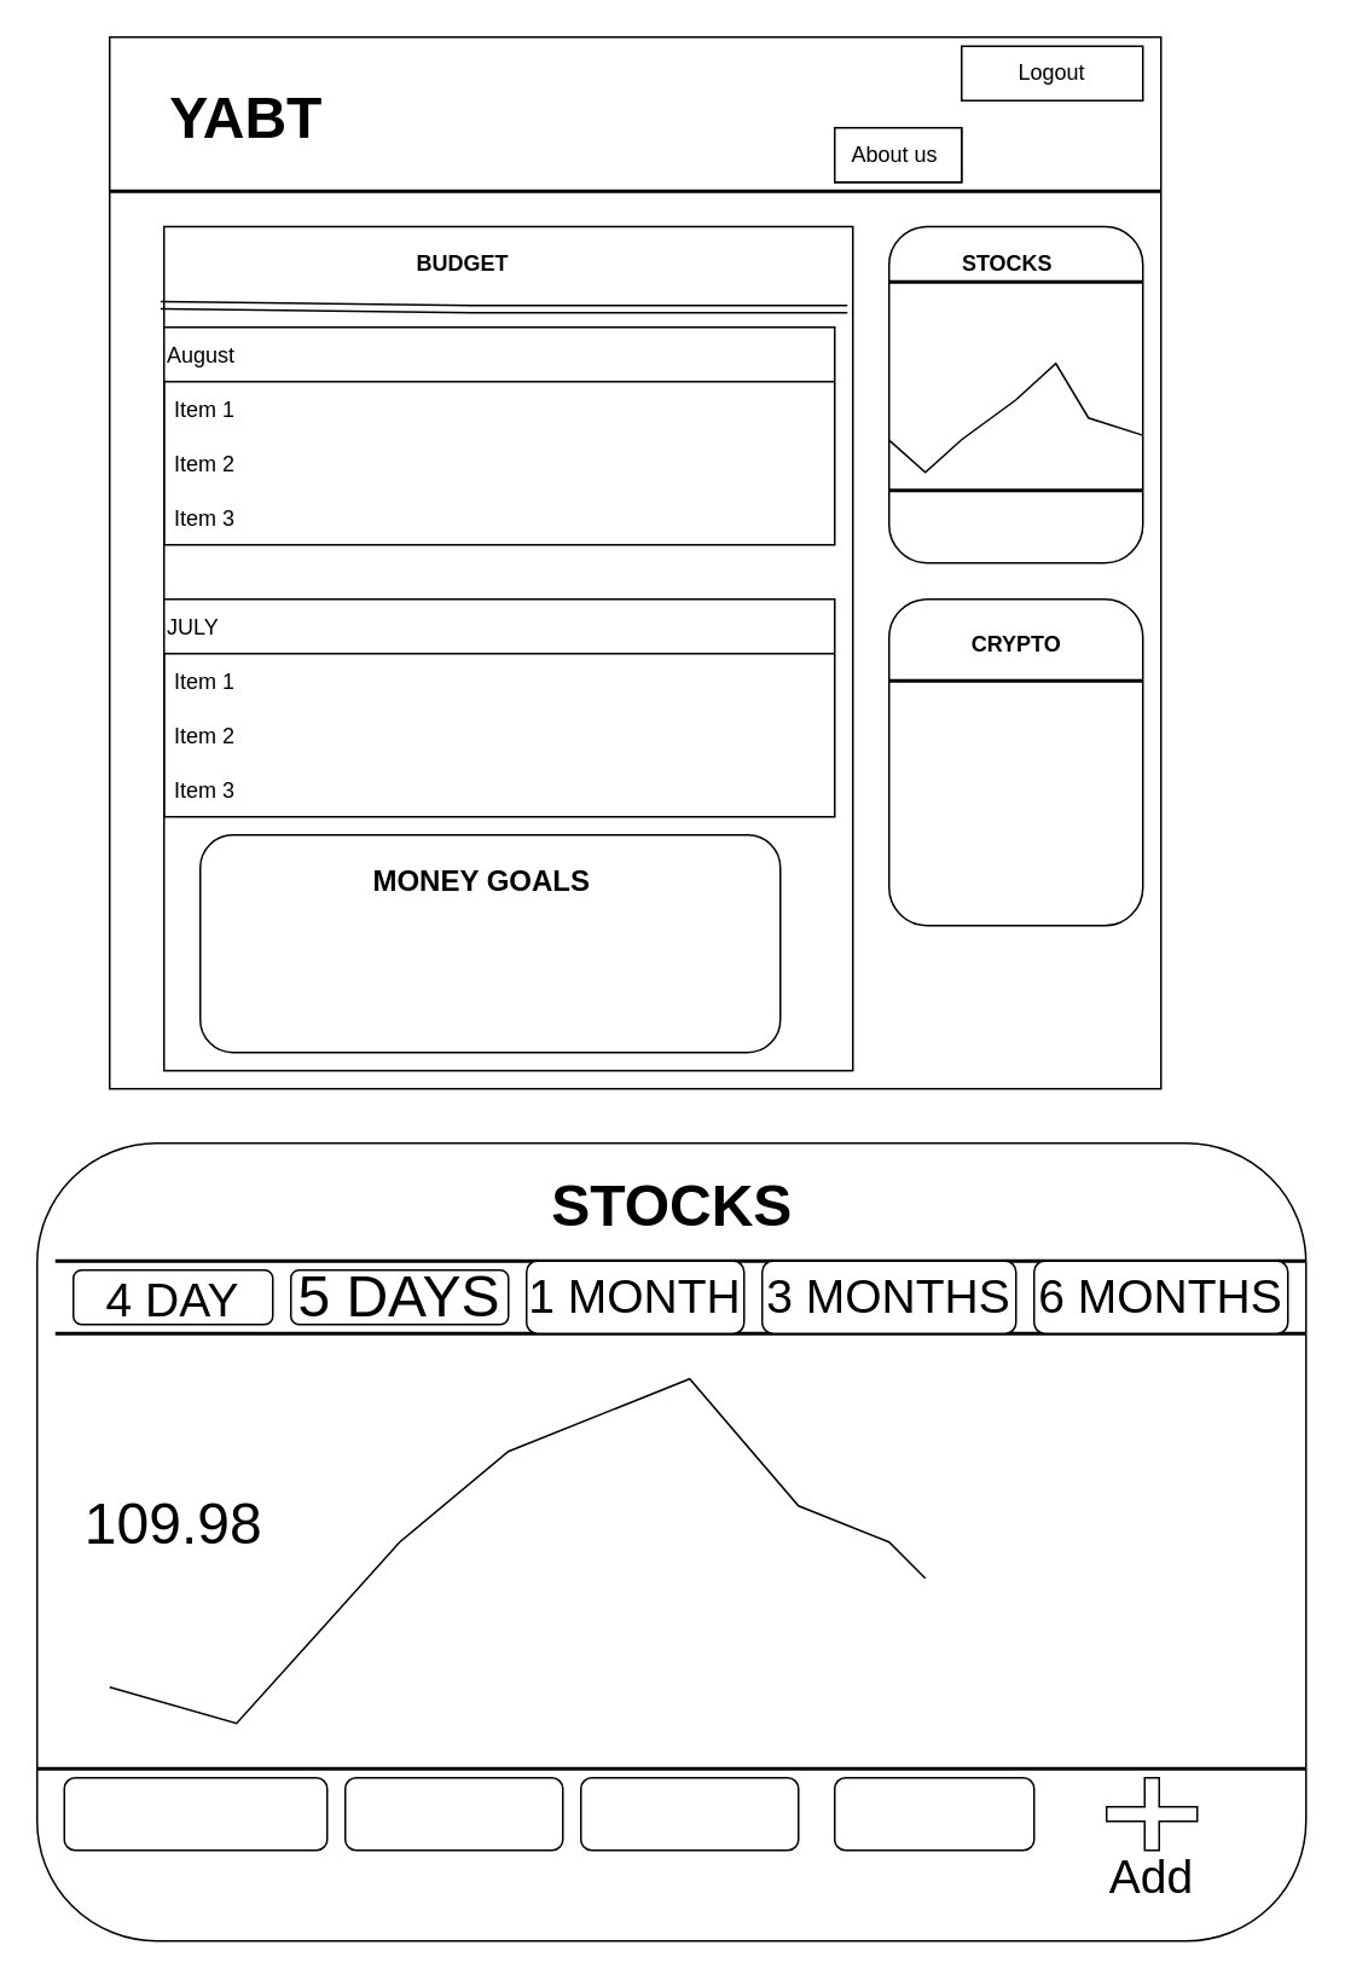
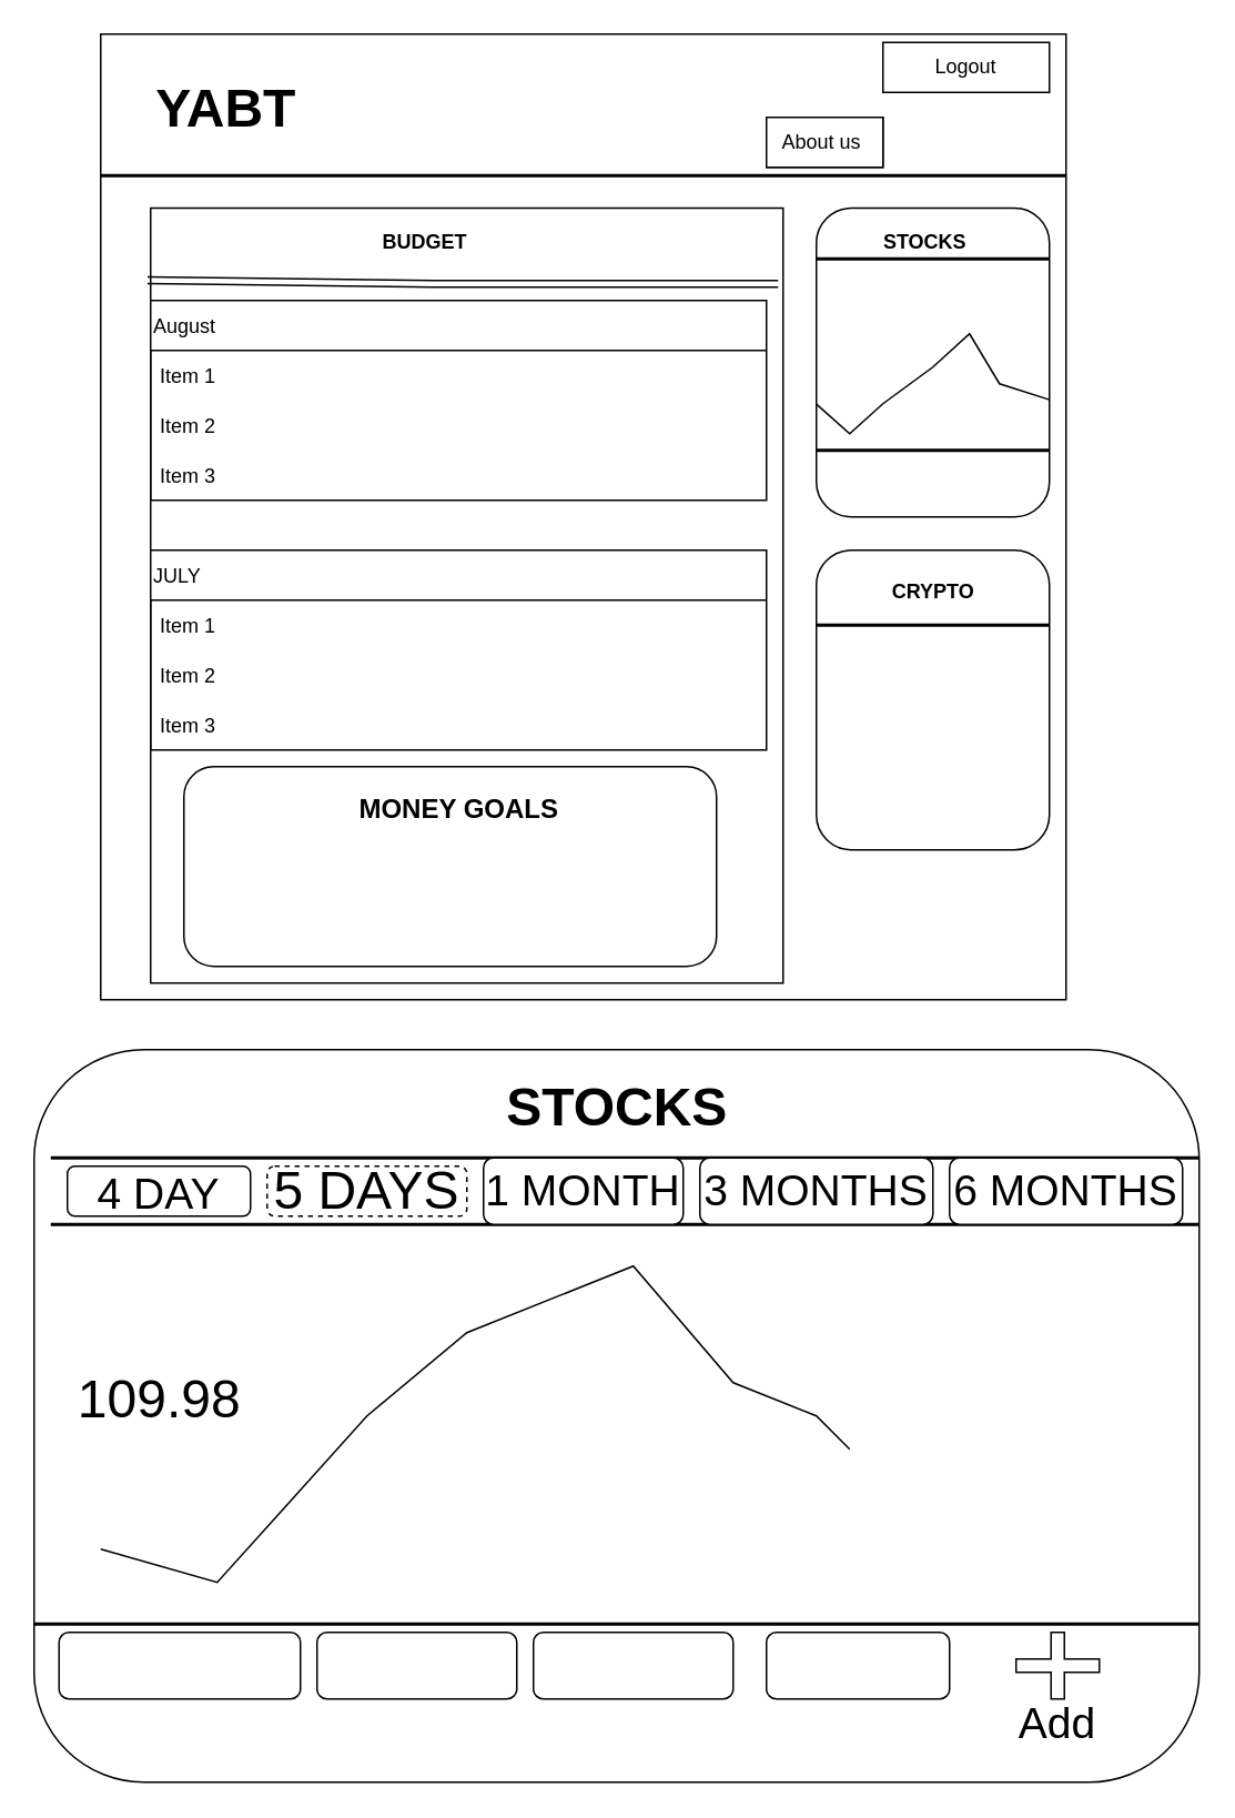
  <mxCell id="0" />
  <mxCell id="1" parent="0" />
  <mxCell id="2" value="" style="whiteSpace=wrap;html=1;aspect=fixed;" vertex="1" parent="1"><mxGeometry x="60" y="20" width="580" height="580" as="geometry" /></mxCell>
  <mxCell id="3" value="" style="line;strokeWidth=2;html=1;" vertex="1" parent="1"><mxGeometry x="60" y="100" width="580" height="10" as="geometry" /></mxCell>
  <mxCell id="4" value="&lt;font style=&quot;font-size: 32px;&quot;&gt;YABT&lt;/font&gt;" style="text;html=1;align=center;verticalAlign=middle;resizable=0;points=[];autosize=1;strokeColor=none;fillColor=none;fontSize=24;fontStyle=1" vertex="1" parent="1"><mxGeometry x="80" y="40" width="110" height="50" as="geometry" /></mxCell>
  <mxCell id="5" value="About us&amp;nbsp;" style="rounded=0;whiteSpace=wrap;html=1;fontSize=12;" vertex="1" parent="1"><mxGeometry x="460" y="70" width="70" height="30" as="geometry" /></mxCell>
  <mxCell id="6" value="About us&amp;nbsp;" style="rounded=0;whiteSpace=wrap;html=1;fontSize=12;" vertex="1" parent="1"><mxGeometry x="460" y="70" width="70" height="30" as="geometry" /></mxCell>
  <mxCell id="7" value="Logout" style="rounded=0;whiteSpace=wrap;html=1;fontSize=12;" vertex="1" parent="1"><mxGeometry x="530" y="25" width="100" height="30" as="geometry" /></mxCell>
  <mxCell id="8" value="" style="whiteSpace=wrap;html=1;fontSize=12;" vertex="1" parent="1"><mxGeometry x="90" y="124.5" width="380" height="465.5" as="geometry" /></mxCell>
  <mxCell id="9" value="&lt;b&gt;BUDGET&lt;/b&gt;" style="text;html=1;strokeColor=none;fillColor=none;align=center;verticalAlign=middle;whiteSpace=wrap;rounded=0;fontSize=12;" vertex="1" parent="1"><mxGeometry x="220" y="130" width="70" height="30" as="geometry" /></mxCell>
  <mxCell id="10" value="" style="shape=link;html=1;rounded=0;fontSize=12;exitX=-0.005;exitY=0.093;exitDx=0;exitDy=0;exitPerimeter=0;" edge="1" parent="1" source="8"><mxGeometry width="100" relative="1" as="geometry"><mxPoint x="210" y="170" as="sourcePoint" /><mxPoint x="467" y="170" as="targetPoint" /><Array as="points"><mxPoint x="260" y="170" /></Array></mxGeometry></mxCell>
  <mxCell id="11" value="August" style="swimlane;fontStyle=0;childLayout=stackLayout;horizontal=1;startSize=30;horizontalStack=0;resizeParent=1;resizeParentMax=0;resizeLast=0;collapsible=1;marginBottom=0;fontSize=12;align=left;" vertex="1" parent="1"><mxGeometry x="90" y="180" width="370" height="120" as="geometry" /></mxCell>
  <mxCell id="12" value="Item 1" style="text;strokeColor=none;fillColor=none;align=left;verticalAlign=middle;spacingLeft=4;spacingRight=4;overflow=hidden;points=[[0,0.5],[1,0.5]];portConstraint=eastwest;rotatable=0;fontSize=12;" vertex="1" parent="11"><mxGeometry y="30" width="370" height="30" as="geometry" /></mxCell>
  <mxCell id="13" value="Item 2" style="text;strokeColor=none;fillColor=none;align=left;verticalAlign=middle;spacingLeft=4;spacingRight=4;overflow=hidden;points=[[0,0.5],[1,0.5]];portConstraint=eastwest;rotatable=0;fontSize=12;" vertex="1" parent="11"><mxGeometry y="60" width="370" height="30" as="geometry" /></mxCell>
  <mxCell id="14" value="Item 3" style="text;strokeColor=none;fillColor=none;align=left;verticalAlign=middle;spacingLeft=4;spacingRight=4;overflow=hidden;points=[[0,0.5],[1,0.5]];portConstraint=eastwest;rotatable=0;fontSize=12;" vertex="1" parent="11"><mxGeometry y="90" width="370" height="30" as="geometry" /></mxCell>
  <mxCell id="15" value="JULY" style="swimlane;fontStyle=0;childLayout=stackLayout;horizontal=1;startSize=30;horizontalStack=0;resizeParent=1;resizeParentMax=0;resizeLast=0;collapsible=1;marginBottom=0;fontSize=12;align=left;" vertex="1" parent="1"><mxGeometry x="90" y="330" width="370" height="120" as="geometry" /></mxCell>
  <mxCell id="16" value="Item 1" style="text;strokeColor=none;fillColor=none;align=left;verticalAlign=middle;spacingLeft=4;spacingRight=4;overflow=hidden;points=[[0,0.5],[1,0.5]];portConstraint=eastwest;rotatable=0;fontSize=12;" vertex="1" parent="15"><mxGeometry y="30" width="370" height="30" as="geometry" /></mxCell>
  <mxCell id="17" value="Item 2" style="text;strokeColor=none;fillColor=none;align=left;verticalAlign=middle;spacingLeft=4;spacingRight=4;overflow=hidden;points=[[0,0.5],[1,0.5]];portConstraint=eastwest;rotatable=0;fontSize=12;" vertex="1" parent="15"><mxGeometry y="60" width="370" height="30" as="geometry" /></mxCell>
  <mxCell id="18" value="Item 3" style="text;strokeColor=none;fillColor=none;align=left;verticalAlign=middle;spacingLeft=4;spacingRight=4;overflow=hidden;points=[[0,0.5],[1,0.5]];portConstraint=eastwest;rotatable=0;fontSize=12;" vertex="1" parent="15"><mxGeometry y="90" width="370" height="30" as="geometry" /></mxCell>
  <mxCell id="19" value="" style="rounded=1;whiteSpace=wrap;html=1;fontSize=12;" vertex="1" parent="1"><mxGeometry x="490" y="124.5" width="140" height="185.5" as="geometry" /></mxCell>
  <mxCell id="20" value="&lt;b&gt;STOCKS&lt;/b&gt;" style="text;html=1;align=center;verticalAlign=middle;resizable=0;points=[];autosize=1;strokeColor=none;fillColor=none;fontSize=12;" vertex="1" parent="1"><mxGeometry x="520" y="130" width="70" height="30" as="geometry" /></mxCell>
  <mxCell id="21" value="" style="line;strokeWidth=2;html=1;fontSize=12;" vertex="1" parent="1"><mxGeometry x="490" y="150" width="140" height="10" as="geometry" /></mxCell>
  <mxCell id="22" value="" style="line;strokeWidth=2;html=1;fontSize=12;" vertex="1" parent="1"><mxGeometry x="490" y="265" width="140" height="10" as="geometry" /></mxCell>
  <mxCell id="23" value="" style="endArrow=none;html=1;rounded=0;fontSize=12;" edge="1" parent="1" target="19"><mxGeometry width="50" height="50" relative="1" as="geometry"><mxPoint x="490" y="242.25" as="sourcePoint" /><mxPoint x="590" y="260" as="targetPoint" /><Array as="points"><mxPoint x="510" y="260" /><mxPoint x="530" y="242" /><mxPoint x="560" y="220" /><mxPoint x="582" y="200" /><mxPoint x="600" y="230" /></Array></mxGeometry></mxCell>
  <mxCell id="24" value="" style="rounded=1;whiteSpace=wrap;html=1;fontSize=12;" vertex="1" parent="1"><mxGeometry x="490" y="330" width="140" height="180" as="geometry" /></mxCell>
  <mxCell id="25" value="CRYPTO" style="text;html=1;align=center;verticalAlign=middle;resizable=0;points=[];autosize=1;strokeColor=none;fillColor=none;fontSize=12;fontStyle=1" vertex="1" parent="1"><mxGeometry x="525" y="340" width="70" height="30" as="geometry" /></mxCell>
  <mxCell id="26" value="" style="line;strokeWidth=2;html=1;fontSize=12;" vertex="1" parent="1"><mxGeometry x="490" y="370" width="140" height="10" as="geometry" /></mxCell>
  <mxCell id="27" value="" style="rounded=1;whiteSpace=wrap;html=1;fontSize=12;" vertex="1" parent="1"><mxGeometry x="110" y="460" width="320" height="120" as="geometry" /></mxCell>
- <mxCell id="28" value="&lt;b&gt;&lt;font style=&quot;font-size: 16px;&quot;&gt;MONEY GOALS&lt;/font&gt;&lt;/b&gt;" style="text;html=1;align=center;verticalAlign=middle;resizable=0;points=[];autosize=1;strokeColor=none;fillColor=none;fontSize=12;" vertex="1" parent="1"><mxGeometry x="195" y="470" width="140" height="30" as="geometry" /></mxCell>
+ <mxCell id="28" value="&lt;b&gt;&lt;font style=&quot;font-size: 16px;&quot;&gt;MONEY GOALS&lt;/font&gt;&lt;/b&gt;" style="text;html=1;align=center;verticalAlign=middle;resizable=0;points=[];autosize=1;strokeColor=none;fillColor=none;fontSize=12;" vertex="1" parent="1"><mxGeometry x="205" y="470" width="140" height="30" as="geometry" /></mxCell>
  <mxCell id="29" value="" style="rounded=1;whiteSpace=wrap;html=1;fontSize=16;" vertex="1" parent="1"><mxGeometry x="20" y="630" width="700" height="440" as="geometry" /></mxCell>
  <mxCell id="30" value="STOCKS" style="text;html=1;align=center;verticalAlign=middle;resizable=0;points=[];autosize=1;strokeColor=none;fillColor=none;fontSize=32;fontStyle=1" vertex="1" parent="1"><mxGeometry x="290" y="640" width="160" height="50" as="geometry" /></mxCell>
  <mxCell id="31" value="" style="line;strokeWidth=2;html=1;fontSize=32;" vertex="1" parent="1"><mxGeometry x="30" y="690" width="690" height="10" as="geometry" /></mxCell>
  <mxCell id="32" value="" style="line;strokeWidth=2;html=1;fontSize=32;" vertex="1" parent="1"><mxGeometry x="30" y="730" width="690" height="10" as="geometry" /></mxCell>
  <mxCell id="33" value="109.98" style="text;html=1;align=center;verticalAlign=middle;resizable=0;points=[];autosize=1;strokeColor=none;fillColor=none;fontSize=32;" vertex="1" parent="1"><mxGeometry x="35" y="815" width="120" height="50" as="geometry" /></mxCell>
- <mxCell id="34" value="5 DAYS" style="rounded=1;whiteSpace=wrap;html=1;fontSize=32;" vertex="1" parent="1"><mxGeometry x="160" y="700" width="120" height="30" as="geometry" /></mxCell>
+ <mxCell id="34" value="5 DAYS" style="rounded=1;whiteSpace=wrap;html=1;fontSize=32;dashed=1;" vertex="1" parent="1"><mxGeometry x="160" y="700" width="120" height="30" as="geometry" /></mxCell>
  <mxCell id="35" value="&lt;font style=&quot;font-size: 26px;&quot;&gt;4 DAY&lt;/font&gt;" style="rounded=1;whiteSpace=wrap;html=1;fontSize=32;" vertex="1" parent="1"><mxGeometry x="40" y="700" width="110" height="30" as="geometry" /></mxCell>
  <mxCell id="36" value="&lt;font style=&quot;font-size: 26px;&quot;&gt;1 MONTH&lt;/font&gt;" style="rounded=1;whiteSpace=wrap;html=1;fontSize=26;" vertex="1" parent="1"><mxGeometry x="290" y="695" width="120" height="40" as="geometry" /></mxCell>
  <mxCell id="37" value="3 MONTHS" style="rounded=1;whiteSpace=wrap;html=1;fontSize=26;" vertex="1" parent="1"><mxGeometry x="420" y="695" width="140" height="40" as="geometry" /></mxCell>
  <mxCell id="38" value="6 MONTHS" style="rounded=1;whiteSpace=wrap;html=1;fontSize=26;" vertex="1" parent="1"><mxGeometry x="570" y="695" width="140" height="40" as="geometry" /></mxCell>
  <mxCell id="39" value="" style="endArrow=none;html=1;rounded=0;fontSize=26;" edge="1" parent="1"><mxGeometry width="50" height="50" relative="1" as="geometry"><mxPoint x="60" y="930" as="sourcePoint" /><mxPoint x="510" y="870" as="targetPoint" /><Array as="points"><mxPoint x="130" y="950" /><mxPoint x="220" y="850" /><mxPoint x="280" y="800" /><mxPoint x="380" y="760" /><mxPoint x="440" y="830" /><mxPoint x="490" y="850" /></Array></mxGeometry></mxCell>
  <mxCell id="40" value="" style="line;strokeWidth=2;html=1;fontSize=26;" vertex="1" parent="1"><mxGeometry x="20" y="970" width="700" height="10" as="geometry" /></mxCell>
  <mxCell id="41" value="" style="rounded=1;whiteSpace=wrap;html=1;fontSize=26;" vertex="1" parent="1"><mxGeometry x="35" y="980" width="145" height="40" as="geometry" /></mxCell>
  <mxCell id="42" value="" style="rounded=1;whiteSpace=wrap;html=1;fontSize=26;" vertex="1" parent="1"><mxGeometry x="190" y="980" width="120" height="40" as="geometry" /></mxCell>
  <mxCell id="43" value="" style="rounded=1;whiteSpace=wrap;html=1;fontSize=26;" vertex="1" parent="1"><mxGeometry x="320" y="980" width="120" height="40" as="geometry" /></mxCell>
  <mxCell id="44" value="" style="rounded=1;whiteSpace=wrap;html=1;fontSize=26;" vertex="1" parent="1"><mxGeometry x="460" y="980" width="110" height="40" as="geometry" /></mxCell>
  <mxCell id="45" value="" style="shape=cross;whiteSpace=wrap;html=1;fontSize=26;" vertex="1" parent="1"><mxGeometry x="610" y="980" width="50" height="40" as="geometry" /></mxCell>
  <mxCell id="46" value="Add" style="text;html=1;strokeColor=none;fillColor=none;align=center;verticalAlign=middle;whiteSpace=wrap;rounded=0;fontSize=26;" vertex="1" parent="1"><mxGeometry x="605" y="1020" width="60" height="30" as="geometry" /></mxCell>
